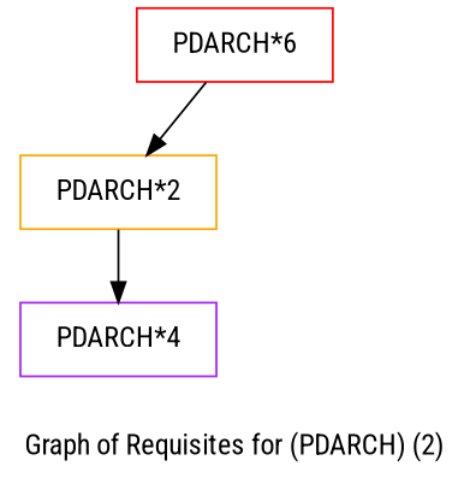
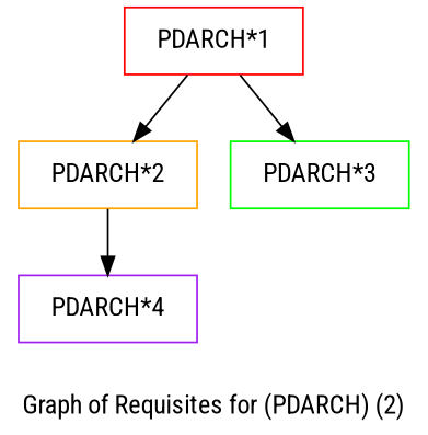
  strict digraph {
    fontname="Roboto Condensed"
    label="Graph of Requisites for (PDARCH) (2)"
    node [fontname="Roboto Condensed" shape=box]
    edge [fontname="Roboto Condensed"]
-   "PDARCH*1" [color=red height=0.5 width=1.3333 label="PDARCH*6"]
+   "PDARCH*1" [color=red height=0.5 width=1.3333]
    "PDARCH*2" [color=orange height=0.5 width=1.3333]
+   "PDARCH*3" [color=green height=0.5 width=1.3333]
    "PDARCH*4" [color=purple height=0.5 width=1.3333]
    "PDARCH*1" -> "PDARCH*2"
+   "PDARCH*1" -> "PDARCH*3"
    "PDARCH*2" -> "PDARCH*4"
  }
